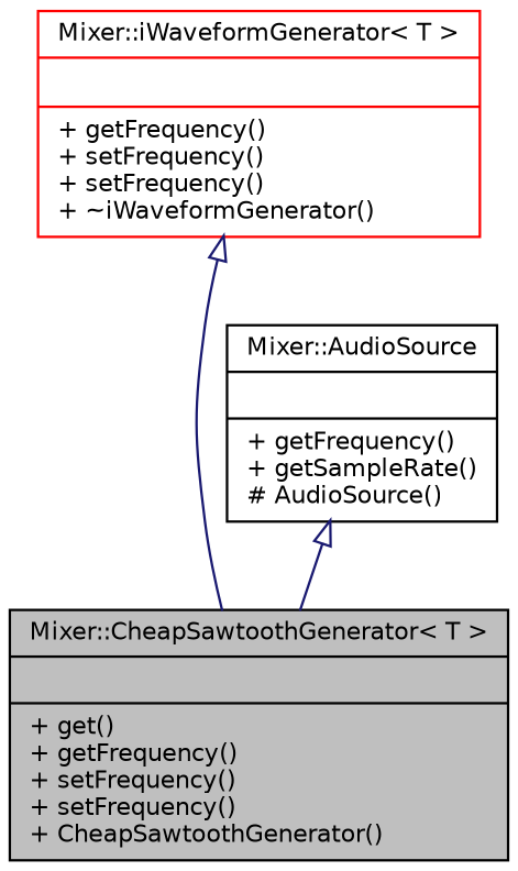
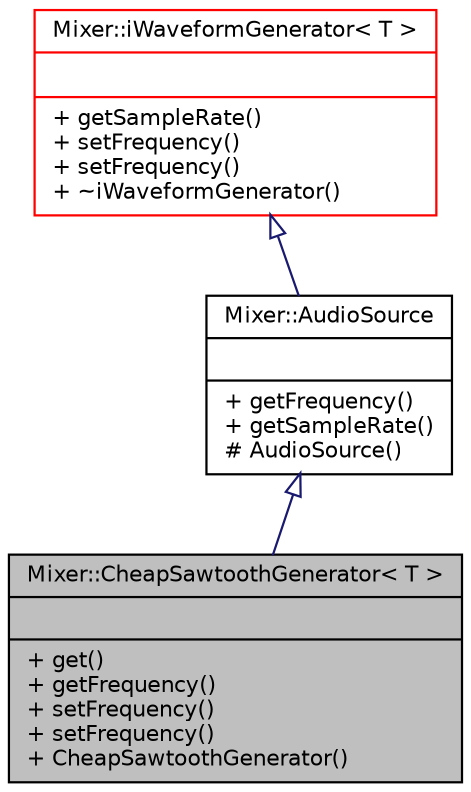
  digraph {
    node [color=black fontname=Helvetica fontsize=10 shape=record]
    edge [arrowtail=onormal color=midnightblue dir=back fontname=Helvetica fontsize=10 labelfontname=Helvetica labelfontsize=10 style=solid]
    n1 [fillcolor=grey75 fontcolor=black height=0.2 label="{Mixer::CheapSawtoothGenerator\< T \>\n||+ get()\l+ getFrequency()\l+ setFrequency()\l+ setFrequency()\l+ CheapSawtoothGenerator()\l}" style=filled width=0.4]
-   n2 [color=red height=0.2 label="{Mixer::iWaveformGenerator\< T \>\n||+ getFrequency()\l+ setFrequency()\l+ setFrequency()\l+ ~iWaveformGenerator()\l}" width=0.4]
+   n2 [color=red height=0.2 label="{Mixer::iWaveformGenerator\< T \>\n||+ getSampleRate()\l+ setFrequency()\l+ setFrequency()\l+ ~iWaveformGenerator()\l}" width=0.4]
    n3 [height=0.2 label="{Mixer::AudioSource\n||+ getFrequency()\l+ getSampleRate()\l# AudioSource()\l}" width=0.4]
-   n2 -> n1
+   n2 -> n3
    n3 -> n1
  }
